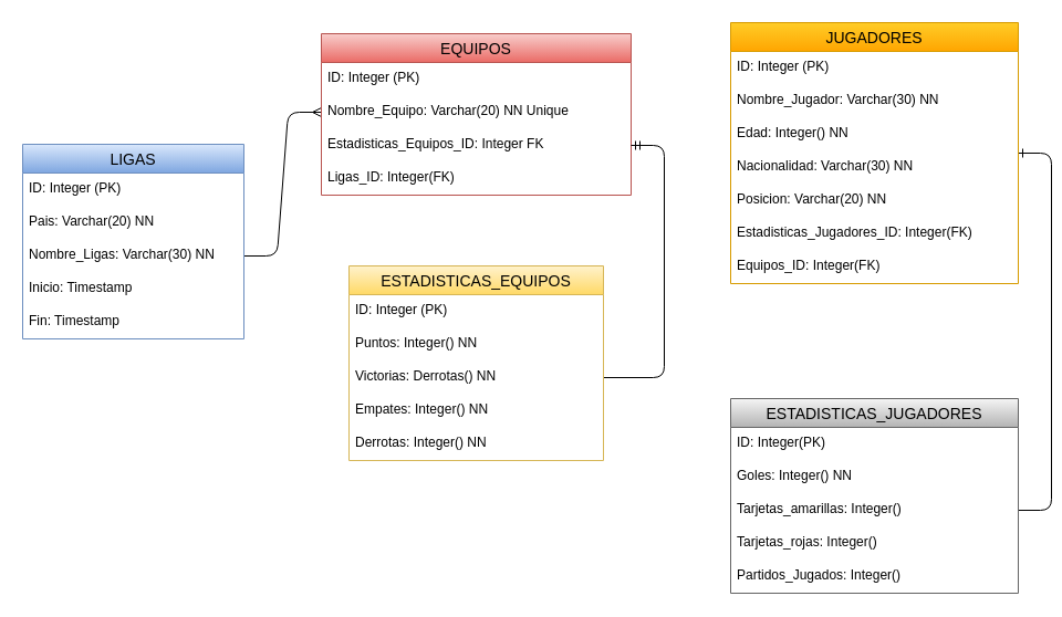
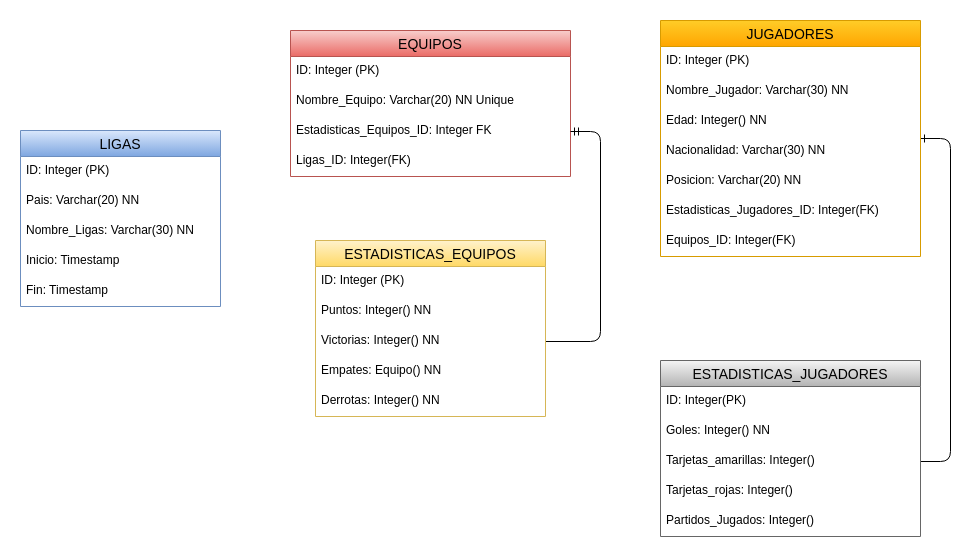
  <mxCell id="0" />
  <mxCell id="1" parent="0" />
- <mxCell id="2" value="" style="edgeStyle=entityRelationEdgeStyle;fontSize=12;html=1;endArrow=ERmany;entryX=0;entryY=0.5;entryDx=0;entryDy=0;exitX=1;exitY=0.5;exitDx=0;exitDy=0;" edge="1" parent="1" source="6" target="12"><mxGeometry width="100" height="100" relative="1" as="geometry"><mxPoint x="100" y="396" as="sourcePoint" /><mxPoint x="240" y="390" as="targetPoint" /></mxGeometry></mxCell>
  <mxCell id="3" value="LIGAS" style="swimlane;fontStyle=0;childLayout=stackLayout;horizontal=1;startSize=26;horizontalStack=0;resizeParent=1;resizeParentMax=0;resizeLast=0;collapsible=1;marginBottom=0;align=center;fontSize=14;fillColor=#dae8fc;strokeColor=#6c8ebf;gradientColor=#7ea6e0;" vertex="1" parent="1"><mxGeometry x="20" y="130" width="200" height="176" as="geometry"><mxRectangle x="220" y="40" width="80" height="26" as="alternateBounds" /></mxGeometry></mxCell>
  <mxCell id="4" value="ID: Integer (PK)" style="text;strokeColor=none;fillColor=none;spacingLeft=4;spacingRight=4;overflow=hidden;rotatable=0;points=[[0,0.5],[1,0.5]];portConstraint=eastwest;fontSize=12;" vertex="1" parent="3"><mxGeometry y="26" width="200" height="30" as="geometry" /></mxCell>
  <mxCell id="5" value="Pais: Varchar(20) NN" style="text;strokeColor=none;fillColor=none;spacingLeft=4;spacingRight=4;overflow=hidden;rotatable=0;points=[[0,0.5],[1,0.5]];portConstraint=eastwest;fontSize=12;" vertex="1" parent="3"><mxGeometry y="56" width="200" height="30" as="geometry" /></mxCell>
  <mxCell id="6" value="Nombre_Ligas: Varchar(30) NN" style="text;strokeColor=none;fillColor=none;spacingLeft=4;spacingRight=4;overflow=hidden;rotatable=0;points=[[0,0.5],[1,0.5]];portConstraint=eastwest;fontSize=12;" vertex="1" parent="3"><mxGeometry y="86" width="200" height="30" as="geometry" /></mxCell>
  <mxCell id="7" value="Inicio: Timestamp" style="text;strokeColor=none;fillColor=none;spacingLeft=4;spacingRight=4;overflow=hidden;rotatable=0;points=[[0,0.5],[1,0.5]];portConstraint=eastwest;fontSize=12;" vertex="1" parent="3"><mxGeometry y="116" width="200" height="30" as="geometry" /></mxCell>
  <mxCell id="8" value="Fin: Timestamp" style="text;strokeColor=none;fillColor=none;spacingLeft=4;spacingRight=4;overflow=hidden;rotatable=0;points=[[0,0.5],[1,0.5]];portConstraint=eastwest;fontSize=12;" vertex="1" parent="3"><mxGeometry y="146" width="200" height="30" as="geometry" /></mxCell>
  <mxCell id="9" value="" style="edgeStyle=entityRelationEdgeStyle;fontSize=12;html=1;endArrow=ERone;endFill=1;exitX=1;exitY=0.5;exitDx=0;exitDy=0;" edge="1" parent="1" source="33" target="15"><mxGeometry width="100" height="100" relative="1" as="geometry"><mxPoint x="680" y="490" as="sourcePoint" /><mxPoint x="780" y="390" as="targetPoint" /></mxGeometry></mxCell>
  <mxCell id="10" value="EQUIPOS" style="swimlane;fontStyle=0;childLayout=stackLayout;horizontal=1;startSize=26;horizontalStack=0;resizeParent=1;resizeParentMax=0;resizeLast=0;collapsible=1;marginBottom=0;align=center;fontSize=14;gradientColor=#ea6b66;fillColor=#f8cecc;strokeColor=#b85450;" vertex="1" parent="1"><mxGeometry x="290" y="30" width="280" height="146" as="geometry"><mxRectangle x="100" y="350" width="100" height="26" as="alternateBounds" /></mxGeometry></mxCell>
  <mxCell id="11" value="ID: Integer (PK)" style="text;strokeColor=none;fillColor=none;spacingLeft=4;spacingRight=4;overflow=hidden;rotatable=0;points=[[0,0.5],[1,0.5]];portConstraint=eastwest;fontSize=12;" vertex="1" parent="10"><mxGeometry y="26" width="280" height="30" as="geometry" /></mxCell>
  <mxCell id="12" value="Nombre_Equipo: Varchar(20) NN Unique" style="text;strokeColor=none;fillColor=none;spacingLeft=4;spacingRight=4;overflow=hidden;rotatable=0;points=[[0,0.5],[1,0.5]];portConstraint=eastwest;fontSize=12;" vertex="1" parent="10"><mxGeometry y="56" width="280" height="30" as="geometry" /></mxCell>
  <mxCell id="13" value="Estadisticas_Equipos_ID: Integer FK " style="text;strokeColor=none;fillColor=none;spacingLeft=4;spacingRight=4;overflow=hidden;rotatable=0;points=[[0,0.5],[1,0.5]];portConstraint=eastwest;fontSize=12;" vertex="1" parent="10"><mxGeometry y="86" width="280" height="30" as="geometry" /></mxCell>
  <mxCell id="14" value="Ligas_ID: Integer(FK)" style="text;strokeColor=none;fillColor=none;spacingLeft=4;spacingRight=4;overflow=hidden;rotatable=0;points=[[0,0.5],[1,0.5]];portConstraint=eastwest;fontSize=12;" vertex="1" parent="10"><mxGeometry y="116" width="280" height="30" as="geometry" /></mxCell>
  <mxCell id="15" value="JUGADORES" style="swimlane;fontStyle=0;childLayout=stackLayout;horizontal=1;startSize=26;horizontalStack=0;resizeParent=1;resizeParentMax=0;resizeLast=0;collapsible=1;marginBottom=0;align=center;fontSize=14;gradientColor=#ffa500;fillColor=#ffcd28;strokeColor=#d79b00;" vertex="1" parent="1"><mxGeometry x="660" y="20" width="260" height="236" as="geometry"><mxRectangle x="560" y="280" width="120" height="26" as="alternateBounds" /></mxGeometry></mxCell>
  <mxCell id="16" value="ID: Integer (PK)" style="text;strokeColor=none;fillColor=none;spacingLeft=4;spacingRight=4;overflow=hidden;rotatable=0;points=[[0,0.5],[1,0.5]];portConstraint=eastwest;fontSize=12;" vertex="1" parent="15"><mxGeometry y="26" width="260" height="30" as="geometry" /></mxCell>
  <mxCell id="17" value="Nombre_Jugador: Varchar(30) NN" style="text;strokeColor=none;fillColor=none;spacingLeft=4;spacingRight=4;overflow=hidden;rotatable=0;points=[[0,0.5],[1,0.5]];portConstraint=eastwest;fontSize=12;" vertex="1" parent="15"><mxGeometry y="56" width="260" height="30" as="geometry" /></mxCell>
  <mxCell id="18" value="Edad: Integer() NN" style="text;strokeColor=none;fillColor=none;spacingLeft=4;spacingRight=4;overflow=hidden;rotatable=0;points=[[0,0.5],[1,0.5]];portConstraint=eastwest;fontSize=12;" vertex="1" parent="15"><mxGeometry y="86" width="260" height="30" as="geometry" /></mxCell>
  <mxCell id="19" value="Nacionalidad: Varchar(30) NN" style="text;strokeColor=none;fillColor=none;spacingLeft=4;spacingRight=4;overflow=hidden;rotatable=0;points=[[0,0.5],[1,0.5]];portConstraint=eastwest;fontSize=12;" vertex="1" parent="15"><mxGeometry y="116" width="260" height="30" as="geometry" /></mxCell>
  <mxCell id="20" value="Posicion: Varchar(20) NN" style="text;strokeColor=none;fillColor=none;spacingLeft=4;spacingRight=4;overflow=hidden;rotatable=0;points=[[0,0.5],[1,0.5]];portConstraint=eastwest;fontSize=12;" vertex="1" parent="15"><mxGeometry y="146" width="260" height="30" as="geometry" /></mxCell>
  <mxCell id="21" value="Estadisticas_Jugadores_ID: Integer(FK)" style="text;strokeColor=none;fillColor=none;spacingLeft=4;spacingRight=4;overflow=hidden;rotatable=0;points=[[0,0.5],[1,0.5]];portConstraint=eastwest;fontSize=12;" vertex="1" parent="15"><mxGeometry y="176" width="260" height="30" as="geometry" /></mxCell>
  <mxCell id="22" value="Equipos_ID: Integer(FK)" style="text;strokeColor=none;fillColor=none;spacingLeft=4;spacingRight=4;overflow=hidden;rotatable=0;points=[[0,0.5],[1,0.5]];portConstraint=eastwest;fontSize=12;" vertex="1" parent="15"><mxGeometry y="206" width="260" height="30" as="geometry" /></mxCell>
  <mxCell id="23" value="" style="edgeStyle=entityRelationEdgeStyle;fontSize=12;html=1;endArrow=ERmandOne;exitX=1;exitY=0.5;exitDx=0;exitDy=0;" edge="1" parent="1" source="27" target="13"><mxGeometry width="100" height="100" relative="1" as="geometry"><mxPoint x="440" y="340" as="sourcePoint" /><mxPoint x="540" y="240" as="targetPoint" /></mxGeometry></mxCell>
  <mxCell id="24" value="ESTADISTICAS_EQUIPOS" style="swimlane;fontStyle=0;childLayout=stackLayout;horizontal=1;startSize=26;horizontalStack=0;resizeParent=1;resizeParentMax=0;resizeLast=0;collapsible=1;marginBottom=0;align=center;fontSize=14;gradientColor=#ffd966;fillColor=#fff2cc;strokeColor=#d6b656;" vertex="1" parent="1"><mxGeometry x="315" y="240" width="230" height="176" as="geometry"><mxRectangle x="50" y="510" width="200" height="26" as="alternateBounds" /></mxGeometry></mxCell>
  <mxCell id="25" value="ID: Integer (PK)" style="text;strokeColor=none;fillColor=none;spacingLeft=4;spacingRight=4;overflow=hidden;rotatable=0;points=[[0,0.5],[1,0.5]];portConstraint=eastwest;fontSize=12;" vertex="1" parent="24"><mxGeometry y="26" width="230" height="30" as="geometry" /></mxCell>
  <mxCell id="26" value="Puntos: Integer() NN" style="text;strokeColor=none;fillColor=none;spacingLeft=4;spacingRight=4;overflow=hidden;rotatable=0;points=[[0,0.5],[1,0.5]];portConstraint=eastwest;fontSize=12;" vertex="1" parent="24"><mxGeometry y="56" width="230" height="30" as="geometry" /></mxCell>
- <mxCell id="27" value="Victorias: Derrotas() NN" style="text;strokeColor=none;fillColor=none;spacingLeft=4;spacingRight=4;overflow=hidden;rotatable=0;points=[[0,0.5],[1,0.5]];portConstraint=eastwest;fontSize=12;" vertex="1" parent="24"><mxGeometry y="86" width="230" height="30" as="geometry" /></mxCell>
- <mxCell id="28" value="Empates: Integer() NN" style="text;strokeColor=none;fillColor=none;spacingLeft=4;spacingRight=4;overflow=hidden;rotatable=0;points=[[0,0.5],[1,0.5]];portConstraint=eastwest;fontSize=12;" vertex="1" parent="24"><mxGeometry y="116" width="230" height="30" as="geometry" /></mxCell>
+ <mxCell id="27" value="Victorias: Integer() NN" style="text;strokeColor=none;fillColor=none;spacingLeft=4;spacingRight=4;overflow=hidden;rotatable=0;points=[[0,0.5],[1,0.5]];portConstraint=eastwest;fontSize=12;" vertex="1" parent="24"><mxGeometry y="86" width="230" height="30" as="geometry" /></mxCell>
+ <mxCell id="28" value="Empates: Equipo() NN" style="text;strokeColor=none;fillColor=none;spacingLeft=4;spacingRight=4;overflow=hidden;rotatable=0;points=[[0,0.5],[1,0.5]];portConstraint=eastwest;fontSize=12;" vertex="1" parent="24"><mxGeometry y="116" width="230" height="30" as="geometry" /></mxCell>
  <mxCell id="29" value="Derrotas: Integer() NN" style="text;strokeColor=none;fillColor=none;spacingLeft=4;spacingRight=4;overflow=hidden;rotatable=0;points=[[0,0.5],[1,0.5]];portConstraint=eastwest;fontSize=12;" vertex="1" parent="24"><mxGeometry y="146" width="230" height="30" as="geometry" /></mxCell>
  <mxCell id="30" value="ESTADISTICAS_JUGADORES" style="swimlane;fontStyle=0;childLayout=stackLayout;horizontal=1;startSize=26;horizontalStack=0;resizeParent=1;resizeParentMax=0;resizeLast=0;collapsible=1;marginBottom=0;align=center;fontSize=14;gradientColor=#b3b3b3;fillColor=#f5f5f5;strokeColor=#666666;" vertex="1" parent="1"><mxGeometry x="660" y="360" width="260" height="176" as="geometry"><mxRectangle x="480" y="559" width="230" height="26" as="alternateBounds" /></mxGeometry></mxCell>
  <mxCell id="31" value="ID: Integer(PK)" style="text;strokeColor=none;fillColor=none;spacingLeft=4;spacingRight=4;overflow=hidden;rotatable=0;points=[[0,0.5],[1,0.5]];portConstraint=eastwest;fontSize=12;" vertex="1" parent="30"><mxGeometry y="26" width="260" height="30" as="geometry" /></mxCell>
  <mxCell id="32" value="Goles: Integer() NN" style="text;strokeColor=none;fillColor=none;spacingLeft=4;spacingRight=4;overflow=hidden;rotatable=0;points=[[0,0.5],[1,0.5]];portConstraint=eastwest;fontSize=12;" vertex="1" parent="30"><mxGeometry y="56" width="260" height="30" as="geometry" /></mxCell>
  <mxCell id="33" value="Tarjetas_amarillas: Integer()" style="text;strokeColor=none;fillColor=none;spacingLeft=4;spacingRight=4;overflow=hidden;rotatable=0;points=[[0,0.5],[1,0.5]];portConstraint=eastwest;fontSize=12;" vertex="1" parent="30"><mxGeometry y="86" width="260" height="30" as="geometry" /></mxCell>
  <mxCell id="34" value="Tarjetas_rojas: Integer()" style="text;strokeColor=none;fillColor=none;spacingLeft=4;spacingRight=4;overflow=hidden;rotatable=0;points=[[0,0.5],[1,0.5]];portConstraint=eastwest;fontSize=12;" vertex="1" parent="30"><mxGeometry y="116" width="260" height="30" as="geometry" /></mxCell>
  <mxCell id="35" value="Partidos_Jugados: Integer()" style="text;strokeColor=none;fillColor=none;spacingLeft=4;spacingRight=4;overflow=hidden;rotatable=0;points=[[0,0.5],[1,0.5]];portConstraint=eastwest;fontSize=12;" vertex="1" parent="30"><mxGeometry y="146" width="260" height="30" as="geometry" /></mxCell>
